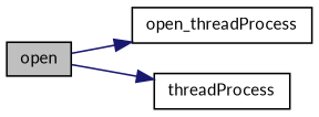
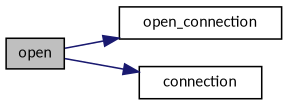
  digraph {
    fontname=Lato
    rankdir=LR
    node [color=black fillcolor=white fontname=Lato fontsize=10 shape=record style=filled]
    edge [color=midnightblue fontname=Lato fontsize=10 labelfontname=Helvetica labelfontsize=10 style=solid]
    n1 [fillcolor=grey75 fontcolor=black height=0.2 label=open width=0.4]
-   n2 [height=0.2 label=open_threadProcess width=0.4]
-   n3 [height=0.2 label=threadProcess width=0.4]
+   n2 [height=0.2 label=open_connection width=0.4]
+   n3 [height=0.2 label=connection width=0.4]
    n1 -> n2
    n1 -> n3
  }
